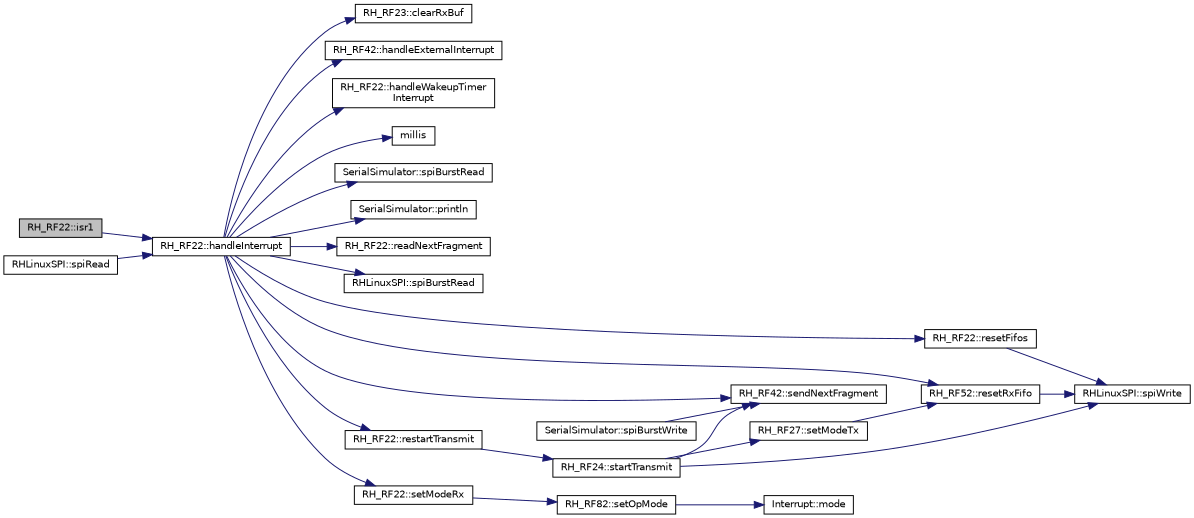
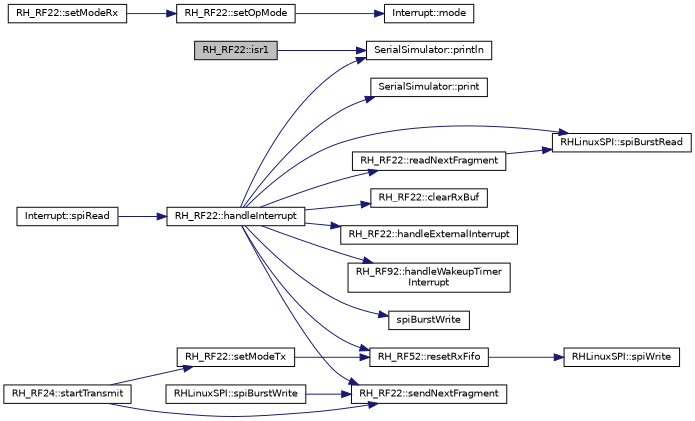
  digraph {
    rankdir=LR
    node [color=black fillcolor=white fontname=Helvetica fontsize=10 shape=record style=filled]
    edge [color=midnightblue fontname=Helvetica fontsize=10 labelfontname=Helvetica labelfontsize=10 style=solid]
    n1 [fillcolor=grey75 fontcolor=black height=0.2 label="RH_RF22::isr1" width=0.4]
    n2 [height=0.2 label="RH_RF22::handleInterrupt" width=0.4]
-   n3 [height=0.2 label="RH_RF23::clearRxBuf" width=0.4]
-   n4 [height=0.2 label="RH_RF42::handleExternalInterrupt" width=0.4]
-   n5 [height=0.2 label="RH_RF22::handleWakeupTimer\lInterrupt" width=0.4]
-   n6 [height=0.2 label=millis width=0.4]
-   n7 [height=0.2 label="SerialSimulator::spiBurstRead" width=0.4]
+   n3 [height=0.2 label="RH_RF22::clearRxBuf" width=0.4]
+   n4 [height=0.2 label="RH_RF22::handleExternalInterrupt" width=0.4]
+   n5 [height=0.2 label="RH_RF92::handleWakeupTimer\lInterrupt" width=0.4]
+   n6 [height=0.2 label=spiBurstWrite width=0.4]
+   n7 [height=0.2 label="SerialSimulator::print" width=0.4]
    n8 [height=0.2 label="SerialSimulator::println" width=0.4]
    n9 [height=0.2 label="RH_RF22::readNextFragment" width=0.4]
    n10 [height=0.2 label="RHLinuxSPI::spiBurstRead" width=0.4]
-   n11 [height=0.2 label="RH_RF22::resetFifos" width=0.4]
    n12 [height=0.2 label="RH_RF52::resetRxFifo" width=0.4]
-   n13 [height=0.2 label="RH_RF22::restartTransmit" width=0.4]
-   n14 [height=0.2 label="RH_RF42::sendNextFragment" width=0.4]
+   n14 [height=0.2 label="RH_RF22::sendNextFragment" width=0.4]
    n15 [height=0.2 label="RH_RF22::setModeRx" width=0.4]
    n16 [height=0.2 label="RHLinuxSPI::spiWrite" width=0.4]
    n17 [height=0.2 label="RH_RF24::startTransmit" width=0.4]
-   n18 [height=0.2 label="RH_RF82::setOpMode" width=0.4]
-   n19 [height=0.2 label="RHLinuxSPI::spiRead" width=0.4]
-   n20 [height=0.2 label="RH_RF27::setModeTx" width=0.4]
-   n21 [height=0.2 label="SerialSimulator::spiBurstWrite" width=0.4]
+   n18 [height=0.2 label="RH_RF22::setOpMode" width=0.4]
+   n19 [height=0.2 label="Interrupt::spiRead" width=0.4]
+   n20 [height=0.2 label="RH_RF22::setModeTx" width=0.4]
+   n21 [height=0.2 label="RHLinuxSPI::spiBurstWrite" width=0.4]
    n22 [height=0.2 label="Interrupt::mode" width=0.4]
-   n1 -> n2
+   n1 -> n8
    n2 -> n3
    n2 -> n4
    n2 -> n5
    n2 -> n6
    n2 -> n7
    n2 -> n8
    n2 -> n9
    n2 -> n10
-   n2 -> n11
    n2 -> n12
-   n2 -> n13
    n2 -> n14
-   n2 -> n15
-   n11 -> n16
+   n9 -> n10
    n12 -> n16
-   n13 -> n17
    n15 -> n18
    n17 -> n14
-   n17 -> n16
    n17 -> n20
    n18 -> n22
    n19 -> n2
    n20 -> n12
    n21 -> n14
  }
